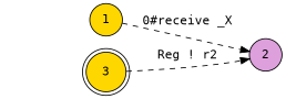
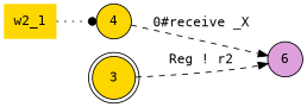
  digraph {
    fontname="DejaVu Sans Mono"
    rankdir=LR
    node [fillcolor=gold fontname="DejaVu Sans Mono" shape=circle style=filled]
    edge [arrowhead=normal fontname="DejaVu Sans Mono" style=dashed]
-   n2 [label=1]
-   n3 [fillcolor=plum label=2]
+   n1 [label=w2_1 shape=plaintext]
+   n2 [label=4]
+   n3 [fillcolor=plum label=6]
    n4 [label=3 shape=doublecircle]
+   n1 -> n2 [arrowhead=dot style=dotted]
    n2 -> n3 [label="0#receive _X"]
    n4 -> n3 [label="Reg ! r2"]
  }
